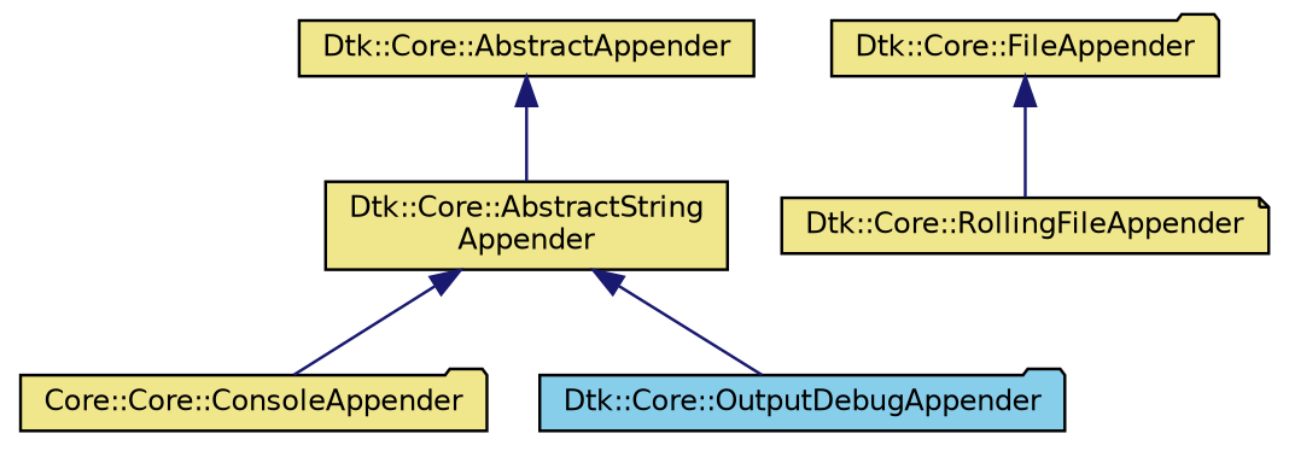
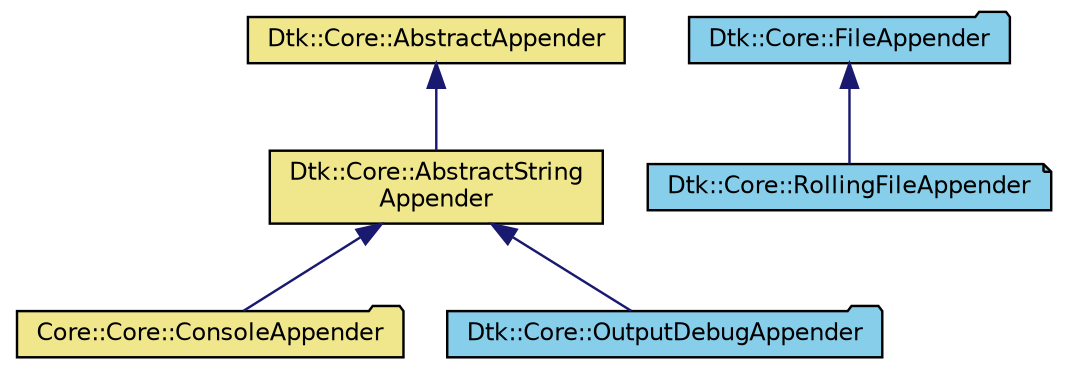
  digraph {
    node [color=black fillcolor=khaki fontname=Helvetica fontsize=10 shape=folder style=filled]
    edge [color=midnightblue dir=back fontname=Helvetica fontsize=10 labelfontname=Helvetica labelfontsize=10 style=solid]
    n1 [fontcolor=black height=0.2 label="Dtk::Core::AbstractAppender" shape=box width=0.4]
    n2 [height=0.2 label="Dtk::Core::AbstractString\lAppender" shape=box width=0.4]
    n3 [height=0.2 label="Core::Core::ConsoleAppender" width=0.4]
    n4 [fillcolor=skyblue height=0.2 label="Dtk::Core::OutputDebugAppender" width=0.4]
-   n5 [height=0.2 label="Dtk::Core::FileAppender" width=0.4]
-   n6 [height=0.2 label="Dtk::Core::RollingFileAppender" shape=note width=0.4]
+   n5 [fillcolor=skyblue height=0.2 label="Dtk::Core::FileAppender" width=0.4]
+   n6 [fillcolor=skyblue height=0.2 label="Dtk::Core::RollingFileAppender" shape=note width=0.4]
    n1 -> n2
    n2 -> n3
    n2 -> n4
    n5 -> n6
  }
